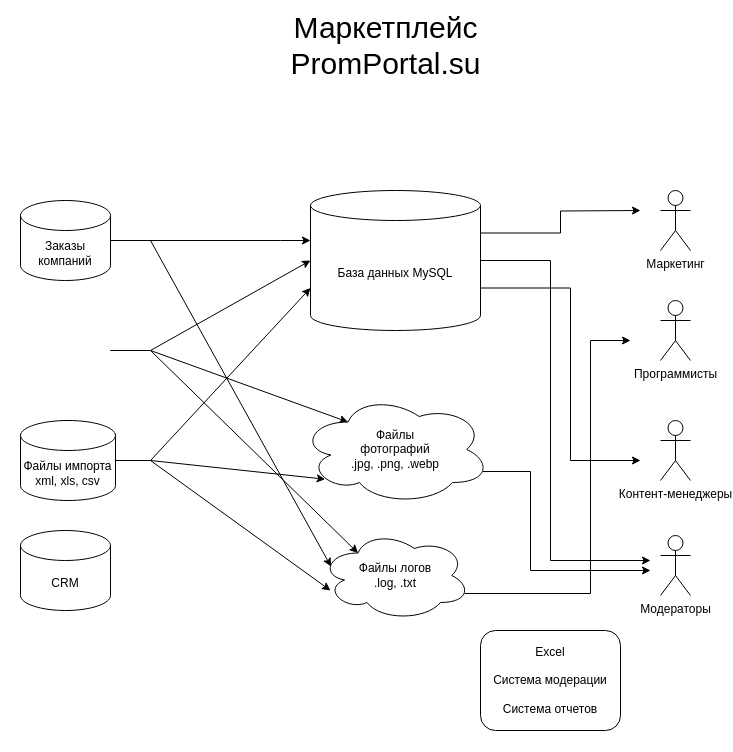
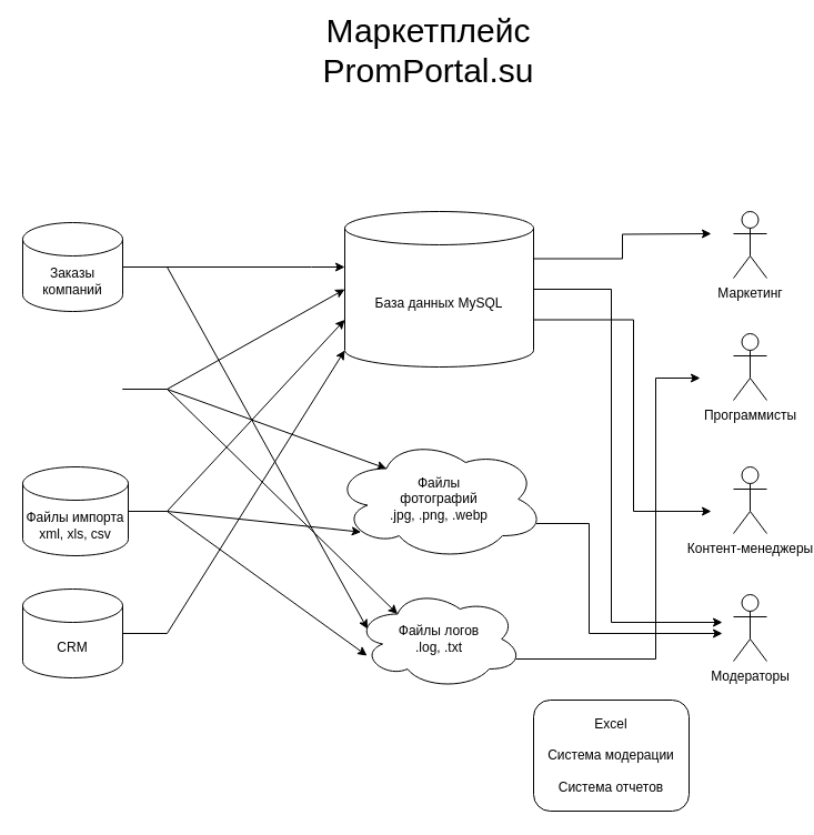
  <mxCell id="0" />
  <mxCell id="1" parent="0" />
  <mxCell id="2" value="Маркетинг" style="shape=umlActor;verticalLabelPosition=bottom;verticalAlign=top;html=1;outlineConnect=0;" parent="1" vertex="1"><mxGeometry x="660" y="190" width="30" height="60" as="geometry" /></mxCell>
  <mxCell id="3" value="&lt;font style=&quot;font-size: 30px&quot;&gt;Маркетплейс&lt;br&gt;PromPortal.su&lt;/font&gt;" style="text;html=1;resizable=0;autosize=1;align=center;verticalAlign=middle;points=[];fillColor=none;strokeColor=none;rounded=0;" parent="1" vertex="1"><mxGeometry x="280" y="20" width="210" height="50" as="geometry" /></mxCell>
  <mxCell id="4" style="edgeStyle=orthogonalEdgeStyle;rounded=0;orthogonalLoop=1;jettySize=auto;html=1;exitX=1;exitY=0.5;exitDx=0;exitDy=0;exitPerimeter=0;" parent="1" source="5" edge="1"><mxGeometry relative="1" as="geometry"><mxPoint x="310" y="240" as="targetPoint" /><Array as="points"><mxPoint x="280" y="240" /></Array></mxGeometry></mxCell>
  <mxCell id="5" value="Заказы компаний" style="shape=cylinder3;whiteSpace=wrap;html=1;boundedLbl=1;backgroundOutline=1;size=15;" parent="1" vertex="1"><mxGeometry x="20" y="200" width="90" height="80" as="geometry" /></mxCell>
  <mxCell id="6" value="CRM" style="shape=cylinder3;whiteSpace=wrap;html=1;boundedLbl=1;backgroundOutline=1;size=15;" parent="1" vertex="1"><mxGeometry x="20" y="530" width="90" height="80" as="geometry" /></mxCell>
  <mxCell id="7" style="edgeStyle=none;rounded=0;orthogonalLoop=1;jettySize=auto;html=1;exitX=1;exitY=0.5;exitDx=0;exitDy=0;exitPerimeter=0;entryX=0.067;entryY=0.667;entryDx=0;entryDy=0;entryPerimeter=0;" parent="1" source="8" target="23" edge="1"><mxGeometry relative="1" as="geometry"><mxPoint x="170" y="460" as="targetPoint" /><Array as="points"><mxPoint x="150" y="460" /></Array></mxGeometry></mxCell>
  <mxCell id="8" value="Файлы импорта xml, xls, csv" style="shape=cylinder3;whiteSpace=wrap;html=1;boundedLbl=1;backgroundOutline=1;size=15;" parent="1" vertex="1"><mxGeometry x="20" y="420" width="95" height="80" as="geometry" /></mxCell>
  <mxCell id="9" style="edgeStyle=none;rounded=0;orthogonalLoop=1;jettySize=auto;html=1;exitX=0;exitY=0.5;exitDx=0;exitDy=0;exitPerimeter=0;entryX=0;entryY=0.5;entryDx=0;entryDy=0;entryPerimeter=0;" parent="1" target="15" edge="1"><mxGeometry relative="1" as="geometry"><mxPoint x="150" y="350" as="sourcePoint" /></mxGeometry></mxCell>
  <mxCell id="10" style="edgeStyle=none;rounded=0;orthogonalLoop=1;jettySize=auto;html=1;exitX=0;exitY=0;exitDx=0;exitDy=97.5;exitPerimeter=0;entryX=0;entryY=0;entryDx=0;entryDy=97.5;entryPerimeter=0;" parent="1" target="15" edge="1"><mxGeometry relative="1" as="geometry"><mxPoint x="150" y="460" as="sourcePoint" /></mxGeometry></mxCell>
+ <mxCell id="11" style="edgeStyle=none;rounded=0;orthogonalLoop=1;jettySize=auto;html=1;exitX=1;exitY=0.5;exitDx=0;exitDy=0;exitPerimeter=0;entryX=0;entryY=1;entryDx=0;entryDy=-15;entryPerimeter=0;" parent="1" source="6" target="15" edge="1"><mxGeometry relative="1" as="geometry"><Array as="points"><mxPoint x="150" y="570" /></Array></mxGeometry></mxCell>
  <mxCell id="12" style="edgeStyle=orthogonalEdgeStyle;rounded=0;orthogonalLoop=1;jettySize=auto;html=1;exitX=1;exitY=0.5;exitDx=0;exitDy=0;exitPerimeter=0;entryX=1;entryY=0.5;entryDx=0;entryDy=0;entryPerimeter=0;" parent="1" source="15" edge="1"><mxGeometry relative="1" as="geometry"><mxPoint x="650" y="560" as="targetPoint" /><Array as="points"><mxPoint x="550" y="260" /><mxPoint x="550" y="560" /></Array></mxGeometry></mxCell>
  <mxCell id="13" style="edgeStyle=orthogonalEdgeStyle;rounded=0;orthogonalLoop=1;jettySize=auto;html=1;exitX=1;exitY=0;exitDx=0;exitDy=42.5;exitPerimeter=0;entryX=1;entryY=0;entryDx=0;entryDy=42.5;entryPerimeter=0;" parent="1" source="15" edge="1"><mxGeometry relative="1" as="geometry"><mxPoint x="640" y="210" as="targetPoint" /></mxGeometry></mxCell>
  <mxCell id="14" style="edgeStyle=orthogonalEdgeStyle;rounded=0;orthogonalLoop=1;jettySize=auto;html=1;exitX=1;exitY=0;exitDx=0;exitDy=97.5;exitPerimeter=0;entryX=1;entryY=0;entryDx=0;entryDy=97.5;entryPerimeter=0;" parent="1" source="15" edge="1"><mxGeometry relative="1" as="geometry"><mxPoint x="640" y="460" as="targetPoint" /><Array as="points"><mxPoint x="570" y="460" /></Array></mxGeometry></mxCell>
  <mxCell id="15" value="База данных MySQL" style="shape=cylinder3;whiteSpace=wrap;html=1;boundedLbl=1;backgroundOutline=1;size=15;" parent="1" vertex="1"><mxGeometry x="310" y="190" width="170" height="140" as="geometry" /></mxCell>
  <mxCell id="16" style="edgeStyle=none;rounded=0;orthogonalLoop=1;jettySize=auto;html=1;entryX=0.25;entryY=0.25;entryDx=0;entryDy=0;entryPerimeter=0;" parent="1" target="19" edge="1"><mxGeometry relative="1" as="geometry"><mxPoint x="150" y="350" as="sourcePoint" /><Array as="points"><mxPoint x="110" y="350" /><mxPoint x="150" y="350" /></Array></mxGeometry></mxCell>
  <mxCell id="17" style="edgeStyle=none;rounded=0;orthogonalLoop=1;jettySize=auto;html=1;exitX=0.13;exitY=0.77;exitDx=0;exitDy=0;exitPerimeter=0;entryX=0.13;entryY=0.77;entryDx=0;entryDy=0;entryPerimeter=0;" parent="1" target="19" edge="1"><mxGeometry relative="1" as="geometry"><mxPoint x="150" y="460" as="sourcePoint" /></mxGeometry></mxCell>
  <mxCell id="18" style="edgeStyle=orthogonalEdgeStyle;rounded=0;orthogonalLoop=1;jettySize=auto;html=1;exitX=0.96;exitY=0.7;exitDx=0;exitDy=0;exitPerimeter=0;" parent="1" source="19" edge="1"><mxGeometry relative="1" as="geometry"><mxPoint x="650" y="570" as="targetPoint" /><Array as="points"><mxPoint x="530" y="471" /><mxPoint x="530" y="570" /></Array></mxGeometry></mxCell>
  <mxCell id="19" value="Файлы &lt;br&gt;фотографий&lt;br&gt;.jpg, .png, .webp" style="ellipse;shape=cloud;whiteSpace=wrap;html=1;" parent="1" vertex="1"><mxGeometry x="300" y="394" width="190" height="110" as="geometry" /></mxCell>
  <mxCell id="20" style="edgeStyle=none;rounded=0;orthogonalLoop=1;jettySize=auto;html=1;exitX=0.25;exitY=0.25;exitDx=0;exitDy=0;exitPerimeter=0;entryX=0.25;entryY=0.25;entryDx=0;entryDy=0;entryPerimeter=0;" parent="1" target="23" edge="1"><mxGeometry relative="1" as="geometry"><mxPoint x="150" y="350" as="sourcePoint" /></mxGeometry></mxCell>
  <mxCell id="21" style="edgeStyle=none;rounded=0;orthogonalLoop=1;jettySize=auto;html=1;exitX=0.07;exitY=0.4;exitDx=0;exitDy=0;exitPerimeter=0;entryX=0.07;entryY=0.4;entryDx=0;entryDy=0;entryPerimeter=0;" parent="1" target="23" edge="1"><mxGeometry relative="1" as="geometry"><mxPoint x="150" y="240" as="sourcePoint" /></mxGeometry></mxCell>
  <mxCell id="22" style="edgeStyle=orthogonalEdgeStyle;rounded=0;orthogonalLoop=1;jettySize=auto;html=1;exitX=0.96;exitY=0.7;exitDx=0;exitDy=0;exitPerimeter=0;entryX=0.96;entryY=0.7;entryDx=0;entryDy=0;entryPerimeter=0;" parent="1" source="23" edge="1"><mxGeometry relative="1" as="geometry"><mxPoint x="630" y="340" as="targetPoint" /><Array as="points"><mxPoint x="590" y="340" /></Array></mxGeometry></mxCell>
  <mxCell id="23" value="Файлы логов&lt;br&gt;.log, .txt" style="ellipse;shape=cloud;whiteSpace=wrap;html=1;" parent="1" vertex="1"><mxGeometry x="320" y="530" width="150" height="90" as="geometry" /></mxCell>
  <mxCell id="24" value="Программисты" style="shape=umlActor;verticalLabelPosition=bottom;verticalAlign=top;html=1;outlineConnect=0;" parent="1" vertex="1"><mxGeometry x="660" y="300" width="30" height="60" as="geometry" /></mxCell>
  <mxCell id="25" value="Контент-менеджеры" style="shape=umlActor;verticalLabelPosition=bottom;verticalAlign=top;html=1;outlineConnect=0;" parent="1" vertex="1"><mxGeometry x="660" y="420" width="30" height="60" as="geometry" /></mxCell>
  <mxCell id="26" value="Модераторы" style="shape=umlActor;verticalLabelPosition=bottom;verticalAlign=top;html=1;outlineConnect=0;" parent="1" vertex="1"><mxGeometry x="660" y="535" width="30" height="60" as="geometry" /></mxCell>
  <mxCell id="27" value="Excel&lt;br&gt;&lt;br&gt;Система модерации&lt;br&gt;&lt;br&gt;Система отчетов" style="rounded=1;whiteSpace=wrap;html=1;" parent="1" vertex="1"><mxGeometry x="480" y="630" width="140" height="100" as="geometry" /></mxCell>
